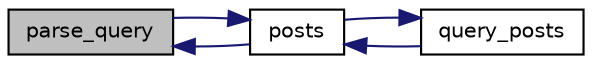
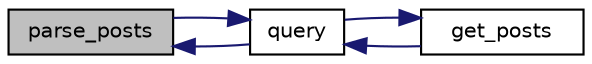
  digraph {
    rankdir=LR
    node [color=black fillcolor=white fontname=Helvetica fontsize=10 shape=record style=filled]
    edge [color=midnightblue dir=back fontname=Helvetica fontsize=10 labelfontname=Helvetica labelfontsize=10 style=solid]
-   n1 [fillcolor=grey75 fontcolor=black height=0.2 label=parse_query width=0.4]
-   n2 [height=0.2 label=posts width=0.4]
-   n3 [height=0.2 label=query_posts width=0.4]
+   n1 [fillcolor=grey75 fontcolor=black height=0.2 label=parse_posts width=0.4]
+   n2 [height=0.2 label=query width=0.4]
+   n3 [height=0.2 label=get_posts width=0.4]
    n1 -> n2
    n2 -> n1
    n2 -> n3
    n3 -> n2
  }
